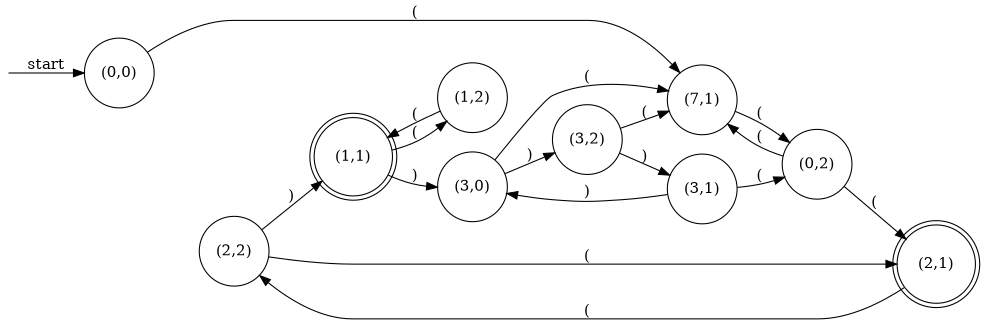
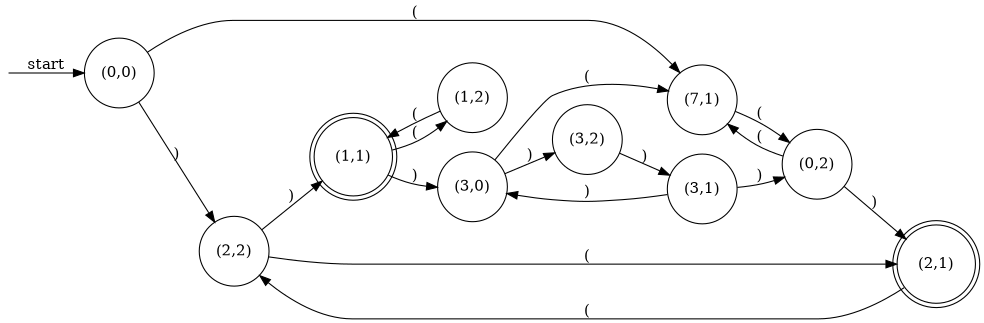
  digraph {
    rankdir=LR
    node [shape=circle]
    __start [shape=point style=invis]
    "(0,0)"
    "(2,2)"
    n4 [label="(7,1)"]
    "(2,1)" [shape=doublecircle]
    "(1,1)" [shape=doublecircle]
    "(0,2)"
    "(1,2)"
    "(3,0)"
    "(3,2)"
    "(3,1)"
    __start -> "(0,0)" [label=start]
+   "(0,0)" -> "(2,2)" [label=")"]
    "(0,0)" -> n4 [label="("]
    "(2,2)" -> "(2,1)" [label="("]
    "(2,2)" -> "(1,1)" [label=")"]
    n4 -> "(0,2)" [label="("]
    "(2,1)" -> "(2,2)" [label="("]
    "(1,1)" -> "(1,2)" [label="("]
    "(1,1)" -> "(3,0)" [label=")"]
    "(0,2)" -> n4 [label="("]
-   "(0,2)" -> "(2,1)" [label="("]
+   "(0,2)" -> "(2,1)" [label=")"]
    "(1,2)" -> "(1,1)" [label="("]
    "(3,0)" -> n4 [label="("]
    "(3,0)" -> "(3,2)" [label=")"]
-   "(3,2)" -> n4 [label="("]
    "(3,2)" -> "(3,1)" [label=")"]
-   "(3,1)" -> "(0,2)" [label="("]
+   "(3,1)" -> "(0,2)" [label=")"]
    "(3,1)" -> "(3,0)" [label=")"]
  }
